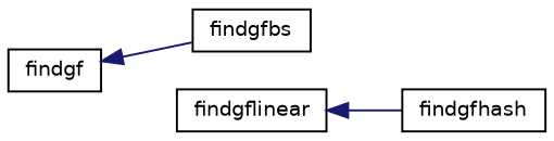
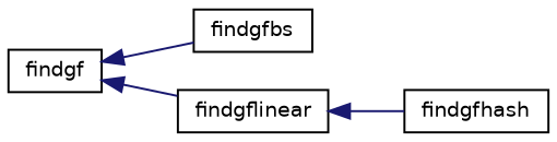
  digraph {
    rankdir=LR
    node [color=black fillcolor=white fontname=Helvetica fontsize=10 shape=record style=filled]
    edge [color=midnightblue dir=back fontname=Helvetica fontsize=10 labelfontname=Helvetica labelfontsize=10 style=solid]
    n1 [height=0.2 label=findgf width=0.4]
    n2 [height=0.2 label=findgfbs width=0.4]
    n3 [height=0.2 label=findgflinear width=0.4]
    n4 [height=0.2 label=findgfhash width=0.4]
    n1 -> n2
+   n1 -> n3
    n3 -> n4
  }
